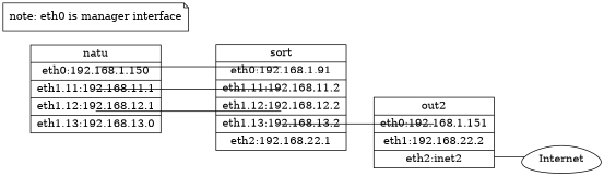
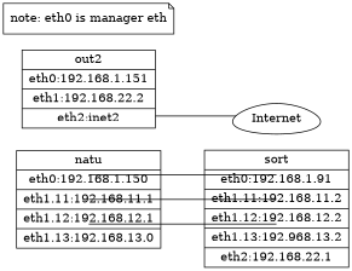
  digraph {
    rankdir=LR
    splines=ortho
    node [shape=record]
    edge [arrowhead=none tailport=eth2]
    n1 [label="natu | <eth0> eth0:192.168.1.150 | <eth1v11> eth1.11:192.168.11.1               | <eth1v12> eth1.12:192.168.12.1 | <eth1v13> eth1.13:192.168.13.0"]
-   n2 [label="sort | <eth0> eth0:192.168.1.91 | <eth1v11> eth1.11:192.168.11.2               | <eth1v12> eth1.12:192.168.12.2 | <eth1v13> eth1.13:192.168.13.2 | <eth2> eth2:192.168.22.1"]
+   n2 [label="sort | <eth0> eth0:192.168.1.91 | <eth1v11> eth1.11:192.168.11.2               | <eth1v12> eth1.12:192.168.12.2 | <eth1v13> eth1.13:192.968.13.2 | <eth2> eth2:192.168.22.1"]
    n3 [label="out2 | <eth0> eth0:192.168.1.151 | <eth1> eth1:192.168.22.2 | <eth2> eth2:inet2"]
    n4 [label=Internet shape=egg]
-   n5 [label="note: eth0 is manager interface" shape=note]
+   n5 [label="note: eth0 is manager eth" shape=note]
    n1 -> n2 [headport=eth1v11 tailport=eth1v11]
    n1 -> n2 [headport=eth1v12 tailport=eth1v12]
    n1 -> n2 [headport=eth1v13 tailport=eth1v13]
-   n2 -> n3 [headport=eth1]
    n3 -> n4
  }
